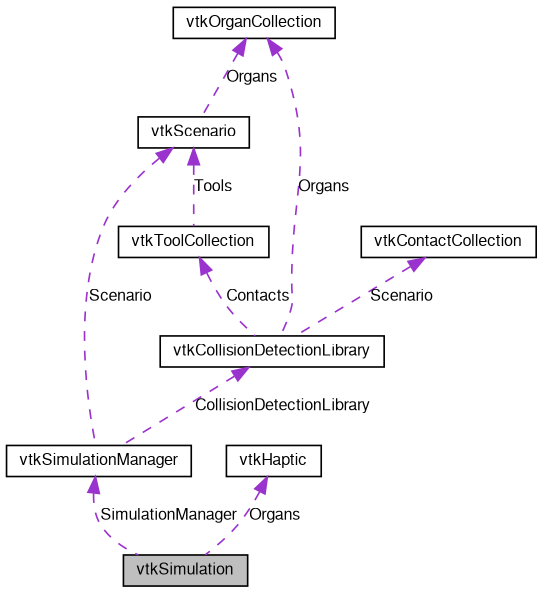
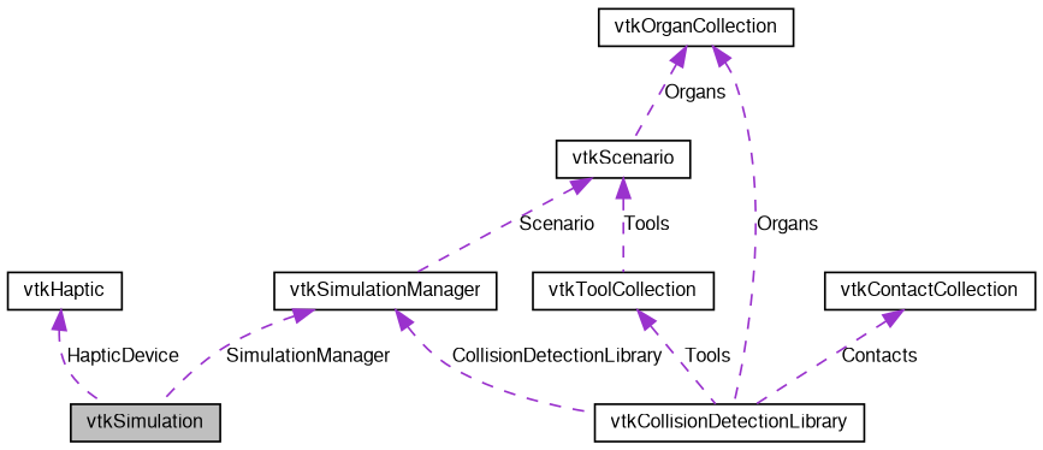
  digraph {
    node [color=black fontname=FreeSans fontsize=10 shape=record]
    edge [color=darkorchid3 dir=back fontname=FreeSans fontsize=10 labelfontname=FreeSans labelfontsize=10 style=dashed]
    n1 [fillcolor=grey75 fontcolor=black height=0.2 label=vtkSimulation style=filled width=0.4]
    n2 [height=0.2 label=vtkSimulationManager width=0.4]
    n3 [height=0.2 label=vtkScenario width=0.4]
    n4 [height=0.2 label=vtkToolCollection width=0.4]
    n5 [height=0.2 label=vtkCollisionDetectionLibrary width=0.4]
    n6 [height=0.2 label=vtkOrganCollection width=0.4]
    n7 [height=0.2 label=vtkContactCollection width=0.4]
    n8 [height=0.2 label=vtkHaptic width=0.4]
    n2 -> n1 [label=SimulationManager]
    n3 -> n2 [label=Scenario]
    n3 -> n4 [label=Tools]
-   n4 -> n5 [label=Contacts]
-   n5 -> n2 [label=CollisionDetectionLibrary]
+   n4 -> n5 [label=Tools]
+   n2 -> n5 [label=CollisionDetectionLibrary]
    n6 -> n3 [label=Organs]
    n6 -> n5 [label=Organs]
-   n7 -> n5 [label=Scenario]
-   n8 -> n1 [label=Organs]
+   n7 -> n5 [label=Contacts]
+   n8 -> n1 [label=HapticDevice]
  }
